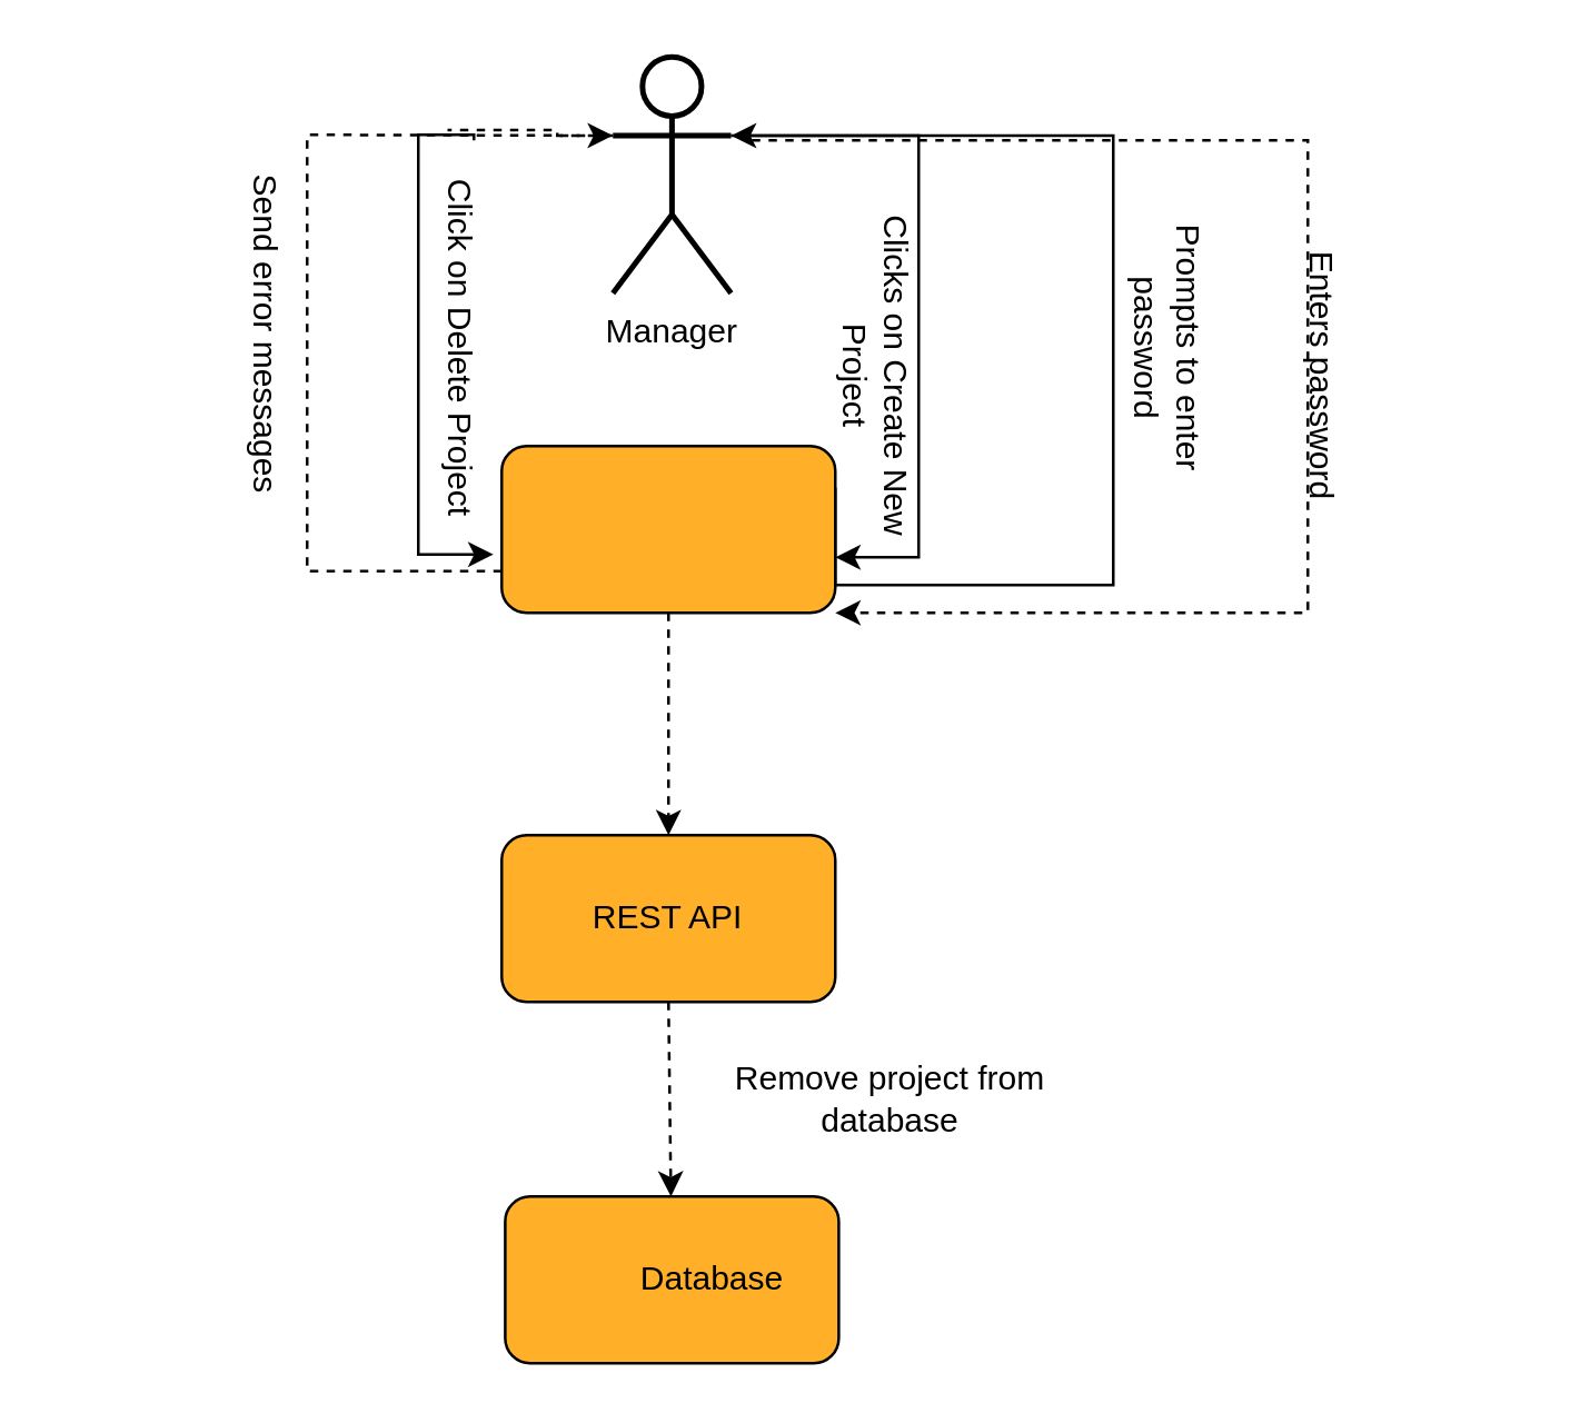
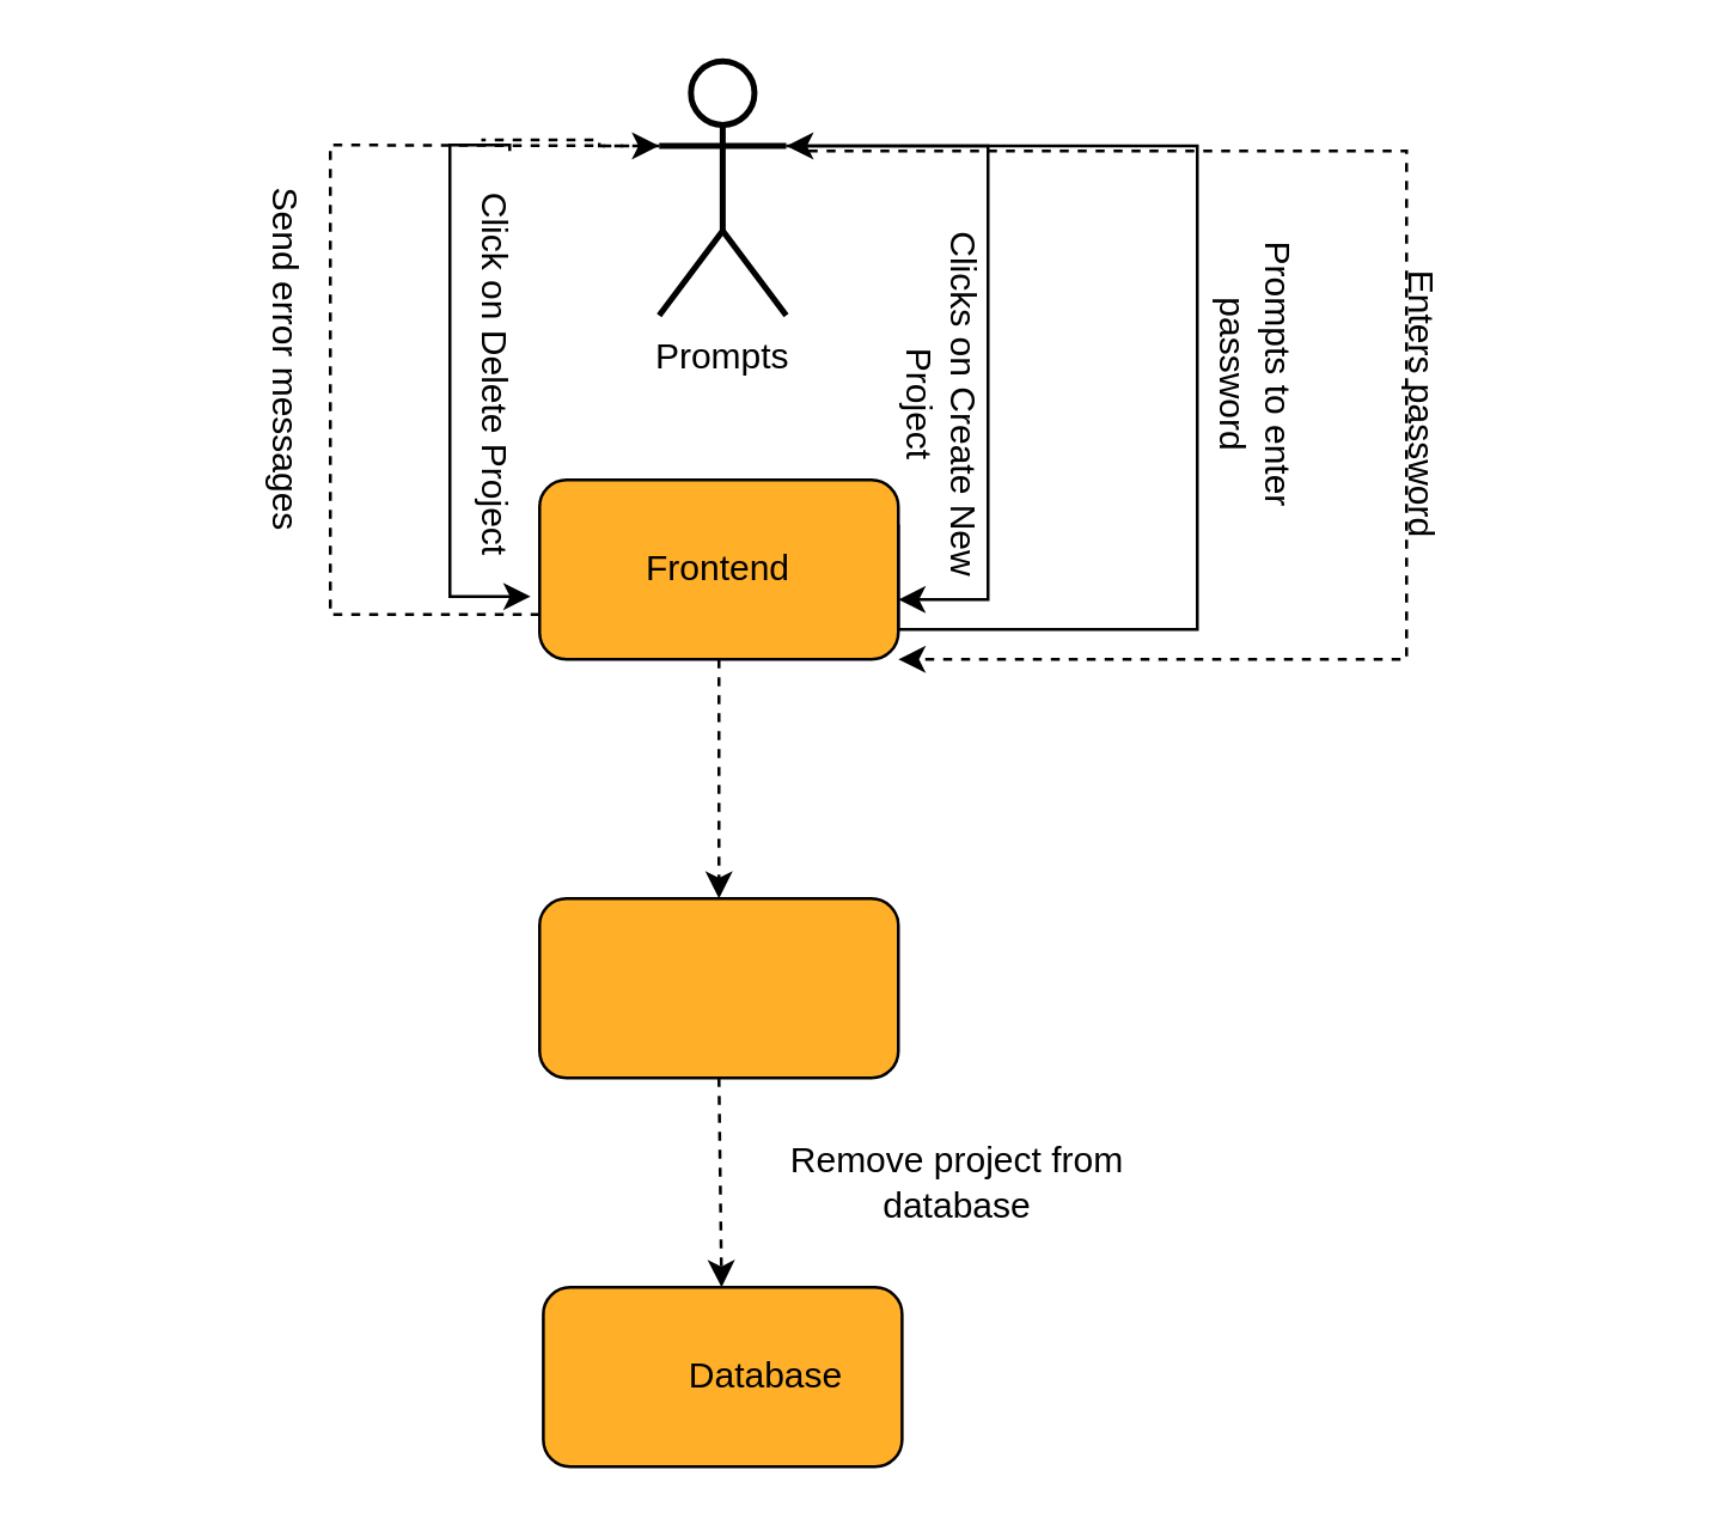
  <mxCell id="0" />
  <mxCell id="1" parent="0" />
  <mxCell id="2" value="" style="group;fontSize=12;" parent="1" vertex="1" connectable="0"><mxGeometry x="180" y="160" width="120" height="60" as="geometry" /></mxCell>
  <mxCell id="3" value="" style="rounded=1;whiteSpace=wrap;html=1;fillColor=#FFAF28;fontSize=12;" parent="2" vertex="1"><mxGeometry width="120" height="60" as="geometry" /></mxCell>
+ <mxCell id="4" value="&lt;font style=&quot;font-size: 12px;&quot;&gt;Frontend&lt;/font&gt;" style="text;html=1;strokeColor=none;fillColor=none;align=center;verticalAlign=middle;whiteSpace=wrap;rounded=0;fontSize=12;" parent="2" vertex="1"><mxGeometry x="30" y="15" width="60" height="30" as="geometry" /></mxCell>
  <mxCell id="5" value="" style="group;fontSize=12;" parent="1" vertex="1" connectable="0"><mxGeometry x="180" y="300" width="120" height="60" as="geometry" /></mxCell>
  <mxCell id="6" value="" style="rounded=1;whiteSpace=wrap;html=1;fillColor=#FFAF28;fontSize=12;" parent="5" vertex="1"><mxGeometry width="120" height="60" as="geometry" /></mxCell>
- <mxCell id="7" value="&lt;font style=&quot;font-size: 12px;&quot;&gt;REST API&lt;/font&gt;" style="text;html=1;strokeColor=none;fillColor=none;align=center;verticalAlign=middle;whiteSpace=wrap;rounded=0;fontSize=12;" parent="5" vertex="1"><mxGeometry x="30" y="15" width="60" height="30" as="geometry" /></mxCell>
  <mxCell id="8" style="edgeStyle=orthogonalEdgeStyle;rounded=0;orthogonalLoop=1;jettySize=auto;html=1;exitX=1;exitY=0.333;exitDx=0;exitDy=0;exitPerimeter=0;" edge="1" parent="1" source="10"><mxGeometry relative="1" as="geometry"><mxPoint x="300" y="200" as="targetPoint" /><Array as="points"><mxPoint x="330" y="48" /><mxPoint x="330" y="200" /></Array></mxGeometry></mxCell>
  <mxCell id="9" style="edgeStyle=orthogonalEdgeStyle;rounded=0;orthogonalLoop=1;jettySize=auto;html=1;exitX=0;exitY=0.333;exitDx=0;exitDy=0;exitPerimeter=0;entryX=-0.025;entryY=0.65;entryDx=0;entryDy=0;entryPerimeter=0;startArrow=none;" edge="1" parent="1" source="23" target="3"><mxGeometry relative="1" as="geometry"><Array as="points"><mxPoint x="150" y="48" /><mxPoint x="150" y="199" /></Array></mxGeometry></mxCell>
- <mxCell id="10" value="Manager" style="shape=umlActor;verticalLabelPosition=bottom;verticalAlign=top;html=1;outlineConnect=0;rounded=1;strokeWidth=2;fontSize=12;" parent="1" vertex="1"><mxGeometry x="220" y="20" width="42.5" height="85" as="geometry" /></mxCell>
+ <mxCell id="10" value="Prompts" style="shape=umlActor;verticalLabelPosition=bottom;verticalAlign=top;html=1;outlineConnect=0;rounded=1;strokeWidth=2;fontSize=12;" parent="1" vertex="1"><mxGeometry x="220" y="20" width="42.5" height="85" as="geometry" /></mxCell>
  <mxCell id="11" value="&lt;span style=&quot;background-color: rgb(255 , 255 , 255) ; font-size: 12px&quot;&gt;Clicks on Create New Project&lt;/span&gt;" style="text;html=1;strokeColor=none;fillColor=none;align=center;verticalAlign=middle;whiteSpace=wrap;rounded=0;fontSize=12;rotation=90;" parent="1" vertex="1"><mxGeometry x="240" y="120" width="150" height="30" as="geometry" /></mxCell>
  <mxCell id="12" value="" style="group;fontSize=12;" parent="1" vertex="1" connectable="0"><mxGeometry x="181.25" y="430" width="120" height="60" as="geometry" /></mxCell>
  <mxCell id="13" value="" style="rounded=1;whiteSpace=wrap;html=1;fillColor=#FFAF28;fontSize=12;" parent="12" vertex="1"><mxGeometry width="120" height="60" as="geometry" /></mxCell>
  <mxCell id="14" value="&lt;font style=&quot;font-size: 12px&quot;&gt;Database&lt;/font&gt;" style="text;html=1;strokeColor=none;fillColor=none;align=center;verticalAlign=middle;whiteSpace=wrap;rounded=0;fontSize=12;" parent="12" vertex="1"><mxGeometry x="45" y="15" width="60" height="30" as="geometry" /></mxCell>
  <mxCell id="15" value="&lt;span style=&quot;background-color: rgb(255 , 255 , 255)&quot;&gt;Prompts to enter password&lt;/span&gt;" style="text;html=1;strokeColor=none;fillColor=none;align=center;verticalAlign=middle;whiteSpace=wrap;rounded=0;fontSize=12;rotation=90;" parent="1" vertex="1"><mxGeometry x="350" y="110" width="140" height="30" as="geometry" /></mxCell>
  <mxCell id="16" value="" style="endArrow=classic;html=1;rounded=0;dashed=1;exitX=0.5;exitY=1;exitDx=0;exitDy=0;entryX=0.5;entryY=0;entryDx=0;entryDy=0;" parent="1" edge="1" target="6" source="3"><mxGeometry width="50" height="50" relative="1" as="geometry"><mxPoint x="360" y="330" as="sourcePoint" /><mxPoint y="330" as="targetPoint" x="530" /></mxGeometry></mxCell>
  <mxCell id="17" value="Enters password" style="text;html=1;strokeColor=none;fillColor=none;align=center;verticalAlign=middle;whiteSpace=wrap;rounded=0;rotation=90;" parent="1" vertex="1"><mxGeometry x="400" y="120" width="150" height="30" as="geometry" /></mxCell>
  <mxCell id="18" value="" style="endArrow=classic;html=1;rounded=0;dashed=1;exitX=0.5;exitY=1;exitDx=0;exitDy=0;" edge="1" parent="1" source="6" target="13"><mxGeometry width="50" height="50" relative="1" as="geometry"><mxPoint x="250" y="230" as="sourcePoint" /><mxPoint x="250" y="270" as="targetPoint" /></mxGeometry></mxCell>
  <mxCell id="19" value="" style="endArrow=classic;html=1;rounded=0;dashed=1;exitX=0;exitY=0.75;exitDx=0;exitDy=0;entryX=0;entryY=0.333;entryDx=0;entryDy=0;entryPerimeter=0;" edge="1" parent="1" source="3" target="10"><mxGeometry width="50" height="50" relative="1" as="geometry"><mxPoint x="250" y="230" as="sourcePoint" /><mxPoint x="250" y="280" as="targetPoint" /><Array as="points"><mxPoint x="110" y="205" /><mxPoint x="110" y="48" /></Array></mxGeometry></mxCell>
  <mxCell id="20" style="edgeStyle=orthogonalEdgeStyle;rounded=0;orthogonalLoop=1;jettySize=auto;html=1;exitX=1;exitY=0.25;exitDx=0;exitDy=0;entryX=1;entryY=0.333;entryDx=0;entryDy=0;entryPerimeter=0;" edge="1" parent="1" source="3" target="10"><mxGeometry relative="1" as="geometry"><Array as="points"><mxPoint x="300" y="210" /><mxPoint x="400" y="210" /><mxPoint x="400" y="48" /></Array></mxGeometry></mxCell>
  <mxCell id="21" value="" style="endArrow=classic;html=1;rounded=0;dashed=1;entryX=1;entryY=1;entryDx=0;entryDy=0;" edge="1" parent="1" target="3"><mxGeometry width="50" height="50" relative="1" as="geometry"><mxPoint x="270" y="50" as="sourcePoint" /><mxPoint x="250" y="280" as="targetPoint" /><Array as="points"><mxPoint x="470" y="50" /><mxPoint x="470" y="220" /></Array></mxGeometry></mxCell>
  <mxCell id="22" value="&lt;span style=&quot;background-color: rgb(255 , 255 , 255)&quot;&gt;Remove project from database&lt;/span&gt;" style="text;html=1;strokeColor=none;fillColor=none;align=center;verticalAlign=middle;whiteSpace=wrap;rounded=0;fontSize=12;" parent="1" vertex="1"><mxGeometry x="245" y="380" width="150" height="30" as="geometry" /></mxCell>
  <mxCell id="23" value="&lt;span style=&quot;background-color: rgb(255 , 255 , 255)&quot;&gt;Click on Delete Project&lt;/span&gt;" style="text;html=1;strokeColor=none;fillColor=none;align=center;verticalAlign=middle;whiteSpace=wrap;rounded=0;fontSize=12;rotation=90;" parent="1" vertex="1"><mxGeometry x="90" y="110" width="150" height="30" as="geometry" /></mxCell>
  <mxCell id="24" value="" style="edgeStyle=orthogonalEdgeStyle;rounded=0;orthogonalLoop=1;jettySize=auto;html=1;exitX=0;exitY=0.333;exitDx=0;exitDy=0;exitPerimeter=0;entryX=-0.025;entryY=0.65;entryDx=0;entryDy=0;entryPerimeter=0;endArrow=none;dashed=1;" edge="1" parent="1" source="10" target="23"><mxGeometry relative="1" as="geometry"><mxPoint x="220" y="48.333" as="sourcePoint" /><mxPoint x="177" y="199" as="targetPoint" /><Array as="points" /></mxGeometry></mxCell>
  <mxCell id="25" value="&lt;span style=&quot;background-color: rgb(255 , 255 , 255)&quot;&gt;Send error messages&lt;/span&gt;" style="text;html=1;strokeColor=none;fillColor=none;align=center;verticalAlign=middle;whiteSpace=wrap;rounded=0;fontSize=12;rotation=90;" parent="1" vertex="1"><mxGeometry x="20" y="105" width="150" height="30" as="geometry" /></mxCell>
